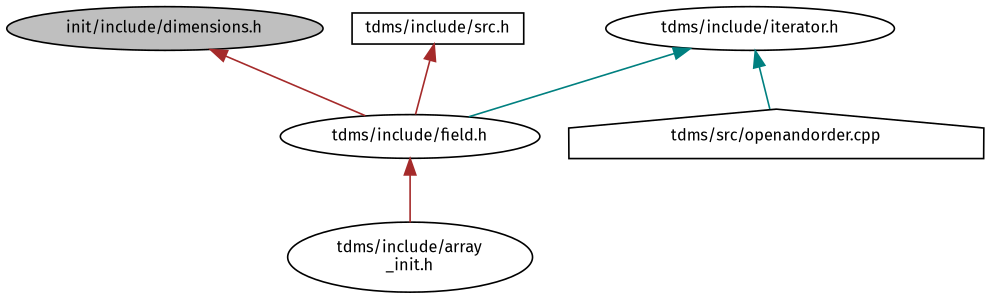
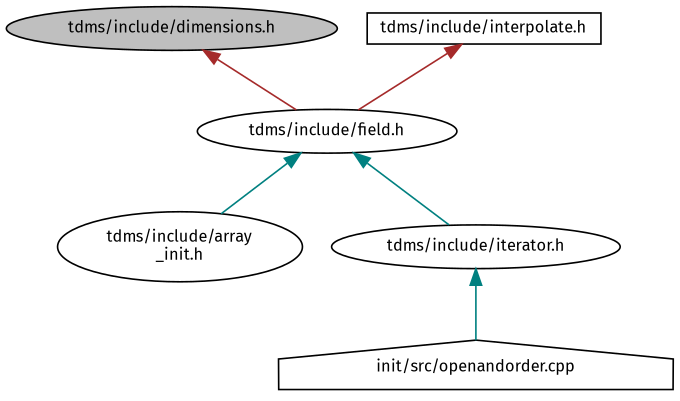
  digraph {
    fontname="Fira Sans"
    node [color=black fillcolor=white fontname="Fira Sans" fontsize=10 shape=ellipse style=filled]
    edge [color=teal dir=back fontname="Fira Sans" fontsize=10 labelfontname=Helvetica labelfontsize=10 style=solid]
-   n1 [fillcolor=grey75 fontcolor=black height=0.2 label="init/include/dimensions.h" width=0.4]
+   n1 [fillcolor=grey75 fontcolor=black height=0.2 label="tdms/include/dimensions.h" width=0.4]
    n2 [height=0.2 label="tdms/include/field.h" width=0.4]
    n3 [height=0.2 label="tdms/include/array\l_init.h" width=0.4]
    n4 [height=0.2 label="tdms/include/iterator.h" width=0.4]
-   n5 [height=0.2 label="tdms/include/src.h" shape=box width=0.4]
-   n6 [height=0.2 label="tdms/src/openandorder.cpp" shape=house width=0.4]
+   n5 [height=0.2 label="tdms/include/interpolate.h" shape=box width=0.4]
+   n6 [height=0.2 label="init/src/openandorder.cpp" shape=house width=0.4]
    n1 -> n2 [color=brown]
-   n2 -> n3 [color=brown]
-   n4 -> n2
+   n2 -> n3
+   n2 -> n4
    n4 -> n6
    n5 -> n2 [color=brown]
  }
